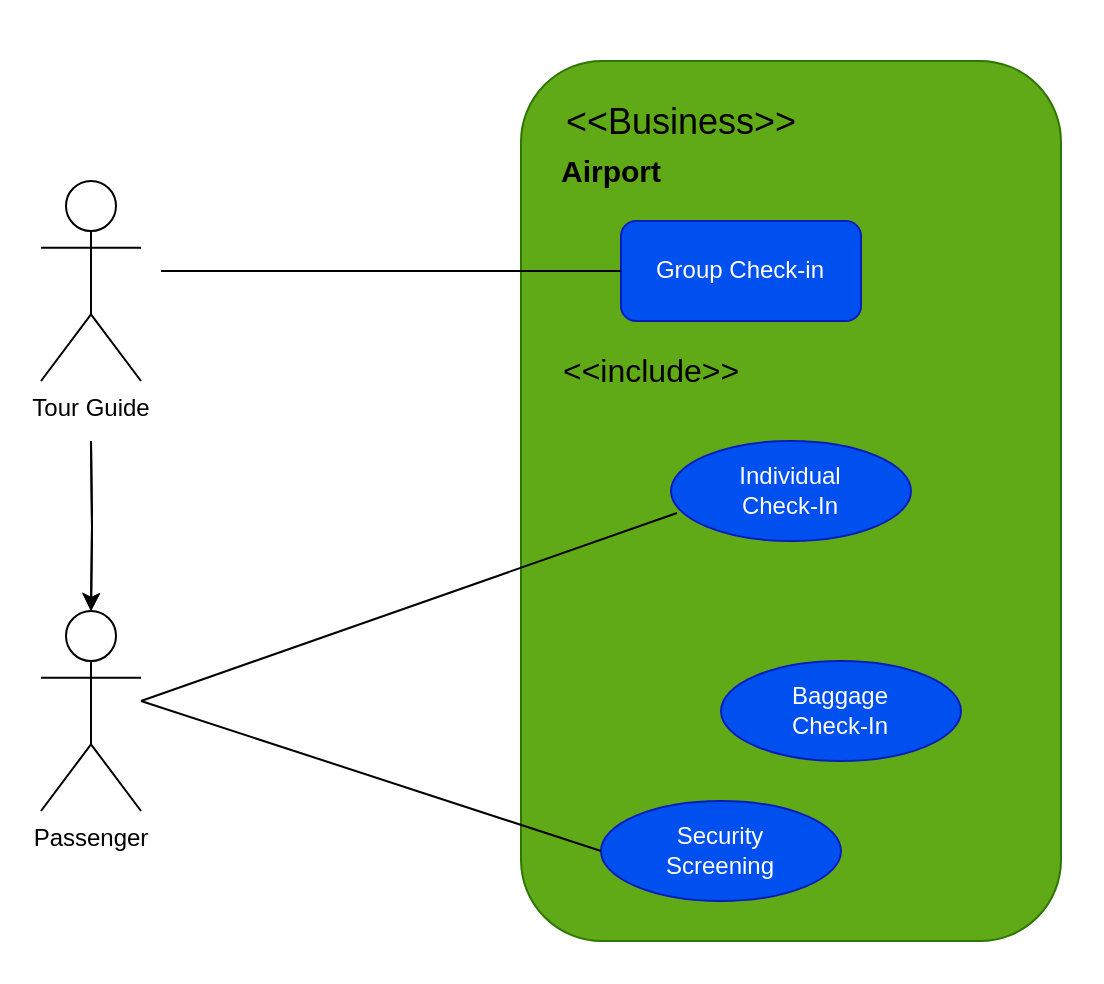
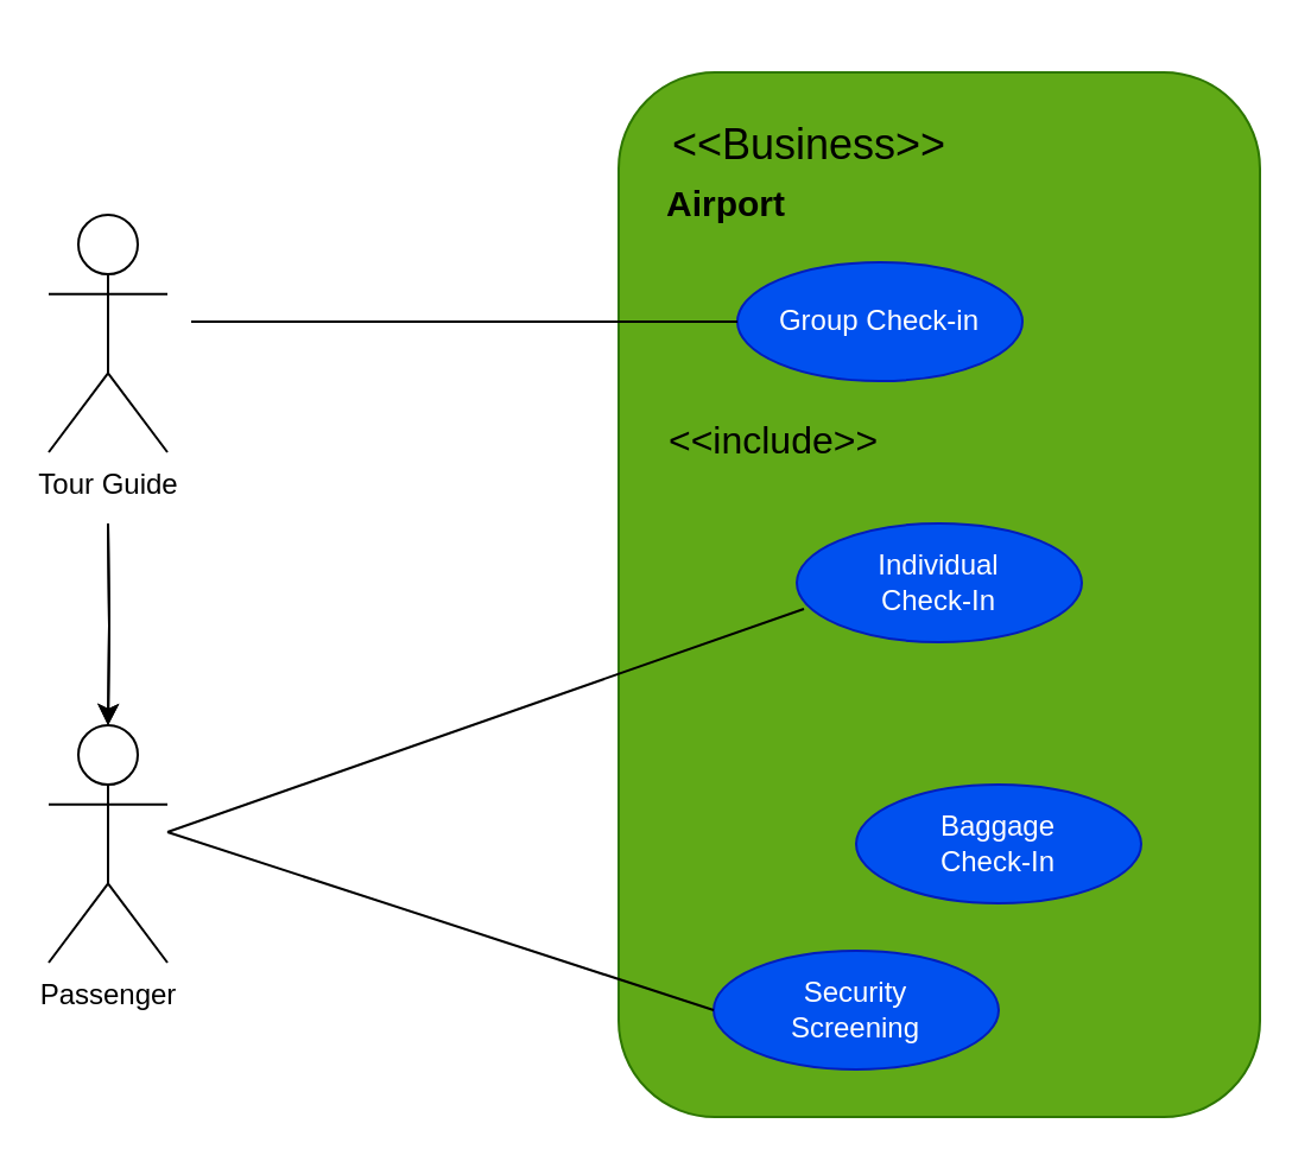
  <mxCell id="0" />
  <mxCell id="1" parent="0" />
  <mxCell id="2" value="" style="rounded=1;whiteSpace=wrap;html=1;fillColor=#60a917;fontColor=#ffffff;strokeColor=#2D7600;" vertex="1" parent="1"><mxGeometry x="260" y="30" width="270" height="440" as="geometry" /></mxCell>
- <mxCell id="3" value="Group Check-in" style="whiteSpace=wrap;html=1;fillColor=#0050ef;strokeColor=#001DBC;fontColor=#ffffff;rounded=1;" vertex="1" parent="1"><mxGeometry x="310" y="110" width="120" height="50" as="geometry" /></mxCell>
+ <mxCell id="3" value="Group Check-in" style="ellipse;whiteSpace=wrap;html=1;fillColor=#0050ef;strokeColor=#001DBC;fontColor=#ffffff;" vertex="1" parent="1"><mxGeometry x="310" y="110" width="120" height="50" as="geometry" /></mxCell>
  <mxCell id="4" value="Individual&lt;div&gt;Check-In&lt;/div&gt;" style="ellipse;whiteSpace=wrap;html=1;fillColor=#0050ef;fontColor=#ffffff;strokeColor=#001DBC;" vertex="1" parent="1"><mxGeometry x="335" y="220" width="120" height="50" as="geometry" /></mxCell>
  <mxCell id="5" value="Baggage&lt;div&gt;Check-In&lt;/div&gt;" style="ellipse;whiteSpace=wrap;html=1;fillColor=#0050ef;fontColor=#ffffff;strokeColor=#001DBC;" vertex="1" parent="1"><mxGeometry x="360" y="330" width="120" height="50" as="geometry" /></mxCell>
  <mxCell id="6" value="Security&lt;div&gt;Screening&lt;/div&gt;" style="ellipse;whiteSpace=wrap;html=1;fillColor=#0050ef;fontColor=#ffffff;strokeColor=#001DBC;" vertex="1" parent="1"><mxGeometry x="300" y="400" width="120" height="50" as="geometry" /></mxCell>
  <mxCell id="7" value="&lt;font style=&quot;font-size: 18px; color: light-dark(rgb(0, 0, 0), rgb(0, 0, 0));&quot;&gt;&lt;br&gt;&amp;lt;&amp;lt;Business&amp;gt;&amp;gt;&lt;/font&gt;" style="text;html=1;align=center;verticalAlign=middle;resizable=0;points=[];autosize=1;strokeColor=none;fillColor=none;strokeWidth=5;" vertex="1" parent="1"><mxGeometry x="270" y="20" width="140" height="60" as="geometry" /></mxCell>
  <mxCell id="8" value="&lt;b&gt;&lt;font style=&quot;color: light-dark(rgb(0, 0, 0), rgb(0, 0, 0)); font-size: 15px;&quot;&gt;Airport&lt;/font&gt;&lt;/b&gt;" style="text;html=1;align=center;verticalAlign=middle;resizable=0;points=[];autosize=1;strokeColor=none;fillColor=none;" vertex="1" parent="1"><mxGeometry x="270" y="70" width="70" height="30" as="geometry" /></mxCell>
  <mxCell id="9" value="&lt;font style=&quot;font-size: 16px; color: light-dark(rgb(0, 0, 0), rgb(0, 0, 0));&quot;&gt;&amp;lt;&amp;lt;include&amp;gt;&amp;gt;&lt;/font&gt;" style="text;html=1;align=center;verticalAlign=middle;resizable=0;points=[];autosize=1;strokeColor=none;fillColor=none;" vertex="1" parent="1"><mxGeometry x="270" y="170" width="110" height="30" as="geometry" /></mxCell>
  <mxCell id="10" value="" style="edgeStyle=orthogonalEdgeStyle;rounded=0;orthogonalLoop=1;jettySize=auto;html=1;" edge="1" parent="1" target="13"><mxGeometry relative="1" as="geometry"><mxPoint x="45" y="220" as="sourcePoint" /></mxGeometry></mxCell>
  <mxCell id="11" value="" style="edgeStyle=orthogonalEdgeStyle;rounded=0;orthogonalLoop=1;jettySize=auto;html=1;" edge="1" parent="1" target="13"><mxGeometry relative="1" as="geometry"><mxPoint x="45" y="220" as="sourcePoint" /></mxGeometry></mxCell>
  <mxCell id="12" value="&lt;font style=&quot;color: light-dark(rgb(0, 0, 0), rgb(255, 255, 255));&quot;&gt;Tour Guide&lt;/font&gt;" style="shape=umlActor;verticalLabelPosition=bottom;verticalAlign=top;html=1;outlineConnect=0;" vertex="1" parent="1"><mxGeometry x="20" y="90" width="50" height="100" as="geometry" /></mxCell>
  <mxCell id="13" value="Passenger" style="shape=umlActor;verticalLabelPosition=bottom;verticalAlign=top;html=1;outlineConnect=0;" vertex="1" parent="1"><mxGeometry x="20" y="305" width="50" height="100" as="geometry" /></mxCell>
  <mxCell id="14" value="" style="endArrow=none;html=1;rounded=0;entryX=0;entryY=0.5;entryDx=0;entryDy=0;" edge="1" parent="1" target="3"><mxGeometry width="50" height="50" relative="1" as="geometry"><mxPoint x="80" y="135" as="sourcePoint" /><mxPoint x="260" y="310" as="targetPoint" /><Array as="points"><mxPoint x="130" y="135" /></Array></mxGeometry></mxCell>
  <mxCell id="15" value="" style="endArrow=none;html=1;rounded=0;entryX=0.025;entryY=0.72;entryDx=0;entryDy=0;entryPerimeter=0;" edge="1" parent="1" target="4"><mxGeometry width="50" height="50" relative="1" as="geometry"><mxPoint x="70" y="350" as="sourcePoint" /><mxPoint x="250" y="292.857" as="targetPoint" /></mxGeometry></mxCell>
  <mxCell id="16" value="" style="endArrow=none;html=1;rounded=0;entryX=0;entryY=0.5;entryDx=0;entryDy=0;" edge="1" parent="1" target="6"><mxGeometry width="50" height="50" relative="1" as="geometry"><mxPoint x="70" y="350" as="sourcePoint" /><mxPoint x="220" y="410" as="targetPoint" /></mxGeometry></mxCell>
